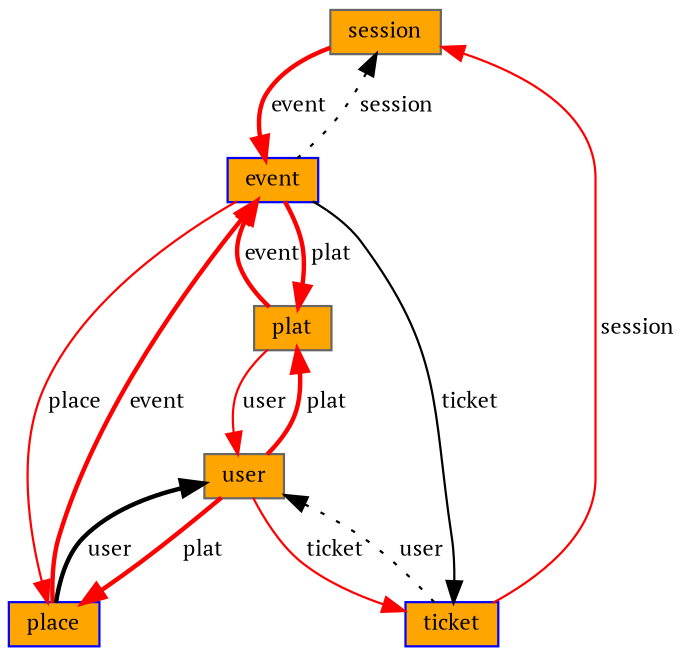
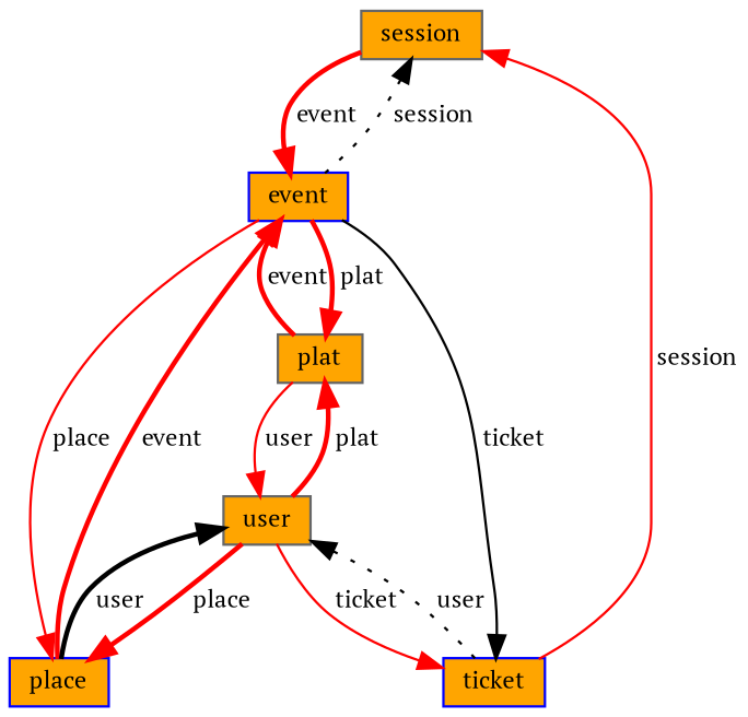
  digraph {
    fontname="PT Serif"
    node [color=gray40 fillcolor=orange fontname="PT Serif" fontsize=10 shape=record style=filled]
    edge [color=red dir=back fontname="PT Serif" fontsize=10 labelfontname=Helvetica labelfontsize=10 style=bold]
    n1 [fontcolor=black height=0.2 label=session width=0.4]
    n2 [color=blue height=0.2 label=event width=0.4]
    n3 [color=blue height=0.2 label=ticket width=0.4]
    n4 [color=blue height=0.2 label=place width=0.4]
    n5 [height=0.2 label=plat width=0.4]
    n6 [height=0.2 label=user width=0.4]
    n1 -> n2 [color=black label=" session" style=dotted]
    n1 -> n3 [label=" session" style=solid]
    n2 -> n1 [label=" event"]
    n2 -> n4 [label=" event"]
    n2 -> n5 [label=" event"]
    n3 -> n2 [color=black label=" ticket" style=solid]
    n3 -> n6 [label=" ticket" style=solid]
    n4 -> n2 [label=" place" style=solid]
-   n4 -> n6 [label=" plat"]
+   n4 -> n6 [label=" place"]
    n5 -> n2 [label=" plat"]
    n5 -> n6 [label=" plat"]
    n6 -> n3 [color=black label=" user" style=dotted]
    n6 -> n4 [color=black label=" user"]
    n6 -> n5 [label=" user" style=solid]
  }
